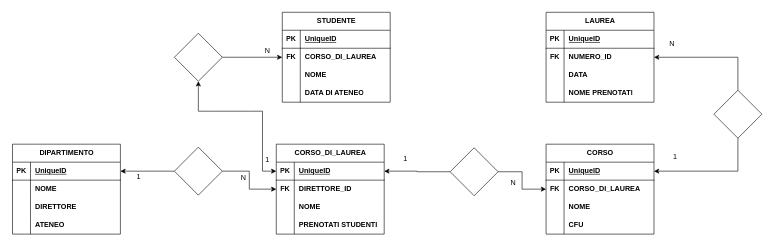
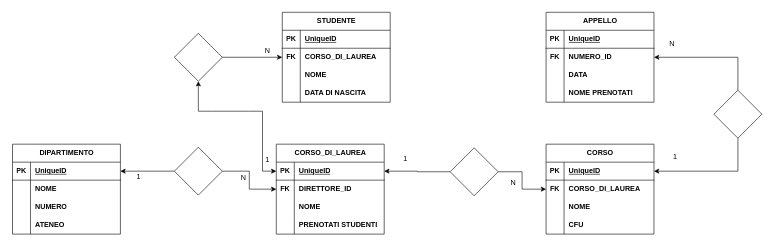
  <mxCell id="0" />
  <mxCell id="1" parent="0" />
  <mxCell id="2" value="DIPARTIMENTO" style="shape=table;startSize=30;container=1;collapsible=1;childLayout=tableLayout;fixedRows=1;rowLines=0;fontStyle=1;align=center;resizeLast=1;html=1;" vertex="1" parent="1"><mxGeometry x="20" y="240" width="180" height="150" as="geometry"><mxRectangle x="120" y="40" width="70" height="30" as="alternateBounds" /></mxGeometry></mxCell>
  <mxCell id="3" value="" style="shape=tableRow;horizontal=0;startSize=0;swimlaneHead=0;swimlaneBody=0;fillColor=none;collapsible=0;dropTarget=0;points=[[0,0.5],[1,0.5]];portConstraint=eastwest;top=0;left=0;right=0;bottom=1;" vertex="1" parent="2"><mxGeometry y="30" width="180" height="30" as="geometry" /></mxCell>
  <mxCell id="4" value="PK" style="shape=partialRectangle;connectable=0;fillColor=none;top=0;left=0;bottom=0;right=0;fontStyle=1;overflow=hidden;whiteSpace=wrap;html=1;" vertex="1" parent="3"><mxGeometry width="30" height="30" as="geometry"><mxRectangle width="30" height="30" as="alternateBounds" /></mxGeometry></mxCell>
  <mxCell id="5" value="UniqueID" style="shape=partialRectangle;connectable=0;fillColor=none;top=0;left=0;bottom=0;right=0;align=left;spacingLeft=6;fontStyle=5;overflow=hidden;whiteSpace=wrap;html=1;" vertex="1" parent="3"><mxGeometry x="30" width="150" height="30" as="geometry"><mxRectangle width="150" height="30" as="alternateBounds" /></mxGeometry></mxCell>
  <mxCell id="6" value="" style="shape=tableRow;horizontal=0;startSize=0;swimlaneHead=0;swimlaneBody=0;fillColor=none;collapsible=0;dropTarget=0;points=[[0,0.5],[1,0.5]];portConstraint=eastwest;top=0;left=0;right=0;bottom=0;" vertex="1" parent="2"><mxGeometry y="60" width="180" height="30" as="geometry" /></mxCell>
  <mxCell id="7" value="" style="shape=partialRectangle;connectable=0;fillColor=none;top=0;left=0;bottom=0;right=0;editable=1;overflow=hidden;whiteSpace=wrap;html=1;" vertex="1" parent="6"><mxGeometry width="30" height="30" as="geometry"><mxRectangle width="30" height="30" as="alternateBounds" /></mxGeometry></mxCell>
  <mxCell id="8" value="&lt;b&gt;NOME&lt;/b&gt;" style="shape=partialRectangle;connectable=0;fillColor=none;top=0;left=0;bottom=0;right=0;align=left;spacingLeft=6;overflow=hidden;whiteSpace=wrap;html=1;" vertex="1" parent="6"><mxGeometry x="30" width="150" height="30" as="geometry"><mxRectangle width="150" height="30" as="alternateBounds" /></mxGeometry></mxCell>
  <mxCell id="9" value="" style="shape=tableRow;horizontal=0;startSize=0;swimlaneHead=0;swimlaneBody=0;fillColor=none;collapsible=0;dropTarget=0;points=[[0,0.5],[1,0.5]];portConstraint=eastwest;top=0;left=0;right=0;bottom=0;" vertex="1" parent="2"><mxGeometry y="90" width="180" height="30" as="geometry" /></mxCell>
  <mxCell id="10" value="" style="shape=partialRectangle;connectable=0;fillColor=none;top=0;left=0;bottom=0;right=0;editable=1;overflow=hidden;whiteSpace=wrap;html=1;" vertex="1" parent="9"><mxGeometry width="30" height="30" as="geometry"><mxRectangle width="30" height="30" as="alternateBounds" /></mxGeometry></mxCell>
- <mxCell id="11" value="&lt;b&gt;DIRETTORE&lt;/b&gt;" style="shape=partialRectangle;connectable=0;fillColor=none;top=0;left=0;bottom=0;right=0;align=left;spacingLeft=6;overflow=hidden;whiteSpace=wrap;html=1;" vertex="1" parent="9"><mxGeometry x="30" width="150" height="30" as="geometry"><mxRectangle width="150" height="30" as="alternateBounds" /></mxGeometry></mxCell>
+ <mxCell id="11" value="&lt;b&gt;NUMERO&lt;/b&gt;" style="shape=partialRectangle;connectable=0;fillColor=none;top=0;left=0;bottom=0;right=0;align=left;spacingLeft=6;overflow=hidden;whiteSpace=wrap;html=1;" vertex="1" parent="9"><mxGeometry x="30" width="150" height="30" as="geometry"><mxRectangle width="150" height="30" as="alternateBounds" /></mxGeometry></mxCell>
  <mxCell id="12" value="" style="shape=tableRow;horizontal=0;startSize=0;swimlaneHead=0;swimlaneBody=0;fillColor=none;collapsible=0;dropTarget=0;points=[[0,0.5],[1,0.5]];portConstraint=eastwest;top=0;left=0;right=0;bottom=0;" vertex="1" parent="2"><mxGeometry y="120" width="180" height="30" as="geometry" /></mxCell>
  <mxCell id="13" value="" style="shape=partialRectangle;connectable=0;fillColor=none;top=0;left=0;bottom=0;right=0;editable=1;overflow=hidden;whiteSpace=wrap;html=1;" vertex="1" parent="12"><mxGeometry width="30" height="30" as="geometry"><mxRectangle width="30" height="30" as="alternateBounds" /></mxGeometry></mxCell>
  <mxCell id="14" value="&lt;b&gt;ATENEO&lt;/b&gt;" style="shape=partialRectangle;connectable=0;fillColor=none;top=0;left=0;bottom=0;right=0;align=left;spacingLeft=6;overflow=hidden;whiteSpace=wrap;html=1;" vertex="1" parent="12"><mxGeometry x="30" width="150" height="30" as="geometry"><mxRectangle width="150" height="30" as="alternateBounds" /></mxGeometry></mxCell>
  <mxCell id="15" style="edgeStyle=orthogonalEdgeStyle;rounded=0;orthogonalLoop=1;jettySize=auto;html=1;entryX=0;entryY=0.5;entryDx=0;entryDy=0;" edge="1" parent="1" source="17" target="22"><mxGeometry relative="1" as="geometry" /></mxCell>
  <mxCell id="16" style="edgeStyle=orthogonalEdgeStyle;rounded=0;orthogonalLoop=1;jettySize=auto;html=1;entryX=1;entryY=0.5;entryDx=0;entryDy=0;" edge="1" parent="1" source="17" target="3"><mxGeometry relative="1" as="geometry" /></mxCell>
  <mxCell id="17" value="" style="rhombus;whiteSpace=wrap;html=1;" vertex="1" parent="1"><mxGeometry x="290" y="245" width="80" height="80" as="geometry" /></mxCell>
  <mxCell id="18" value="CORSO_DI_LAUREA" style="shape=table;startSize=30;container=1;collapsible=1;childLayout=tableLayout;fixedRows=1;rowLines=0;fontStyle=1;align=center;resizeLast=1;html=1;" vertex="1" parent="1"><mxGeometry x="460" y="240" width="180" height="150" as="geometry" /></mxCell>
  <mxCell id="19" value="" style="shape=tableRow;horizontal=0;startSize=0;swimlaneHead=0;swimlaneBody=0;fillColor=none;collapsible=0;dropTarget=0;points=[[0,0.5],[1,0.5]];portConstraint=eastwest;top=0;left=0;right=0;bottom=1;" vertex="1" parent="18"><mxGeometry y="30" width="180" height="30" as="geometry" /></mxCell>
  <mxCell id="20" value="PK" style="shape=partialRectangle;connectable=0;fillColor=none;top=0;left=0;bottom=0;right=0;fontStyle=1;overflow=hidden;whiteSpace=wrap;html=1;" vertex="1" parent="19"><mxGeometry width="30" height="30" as="geometry"><mxRectangle width="30" height="30" as="alternateBounds" /></mxGeometry></mxCell>
  <mxCell id="21" value="UniqueID" style="shape=partialRectangle;connectable=0;fillColor=none;top=0;left=0;bottom=0;right=0;align=left;spacingLeft=6;fontStyle=5;overflow=hidden;whiteSpace=wrap;html=1;" vertex="1" parent="19"><mxGeometry x="30" width="150" height="30" as="geometry"><mxRectangle width="150" height="30" as="alternateBounds" /></mxGeometry></mxCell>
  <mxCell id="22" value="" style="shape=tableRow;horizontal=0;startSize=0;swimlaneHead=0;swimlaneBody=0;fillColor=none;collapsible=0;dropTarget=0;points=[[0,0.5],[1,0.5]];portConstraint=eastwest;top=0;left=0;right=0;bottom=0;" vertex="1" parent="18"><mxGeometry y="60" width="180" height="30" as="geometry" /></mxCell>
  <mxCell id="23" value="&lt;b&gt;FK&lt;/b&gt;" style="shape=partialRectangle;connectable=0;fillColor=none;top=0;left=0;bottom=0;right=0;editable=1;overflow=hidden;whiteSpace=wrap;html=1;" vertex="1" parent="22"><mxGeometry width="30" height="30" as="geometry"><mxRectangle width="30" height="30" as="alternateBounds" /></mxGeometry></mxCell>
  <mxCell id="24" value="&lt;b&gt;DIRETTORE_ID&lt;/b&gt;" style="shape=partialRectangle;connectable=0;fillColor=none;top=0;left=0;bottom=0;right=0;align=left;spacingLeft=6;overflow=hidden;whiteSpace=wrap;html=1;" vertex="1" parent="22"><mxGeometry x="30" width="150" height="30" as="geometry"><mxRectangle width="150" height="30" as="alternateBounds" /></mxGeometry></mxCell>
  <mxCell id="25" value="" style="shape=tableRow;horizontal=0;startSize=0;swimlaneHead=0;swimlaneBody=0;fillColor=none;collapsible=0;dropTarget=0;points=[[0,0.5],[1,0.5]];portConstraint=eastwest;top=0;left=0;right=0;bottom=0;" vertex="1" parent="18"><mxGeometry y="90" width="180" height="30" as="geometry" /></mxCell>
  <mxCell id="26" value="" style="shape=partialRectangle;connectable=0;fillColor=none;top=0;left=0;bottom=0;right=0;editable=1;overflow=hidden;whiteSpace=wrap;html=1;" vertex="1" parent="25"><mxGeometry width="30" height="30" as="geometry"><mxRectangle width="30" height="30" as="alternateBounds" /></mxGeometry></mxCell>
  <mxCell id="27" value="&lt;b&gt;NOME&lt;/b&gt;" style="shape=partialRectangle;connectable=0;fillColor=none;top=0;left=0;bottom=0;right=0;align=left;spacingLeft=6;overflow=hidden;whiteSpace=wrap;html=1;" vertex="1" parent="25"><mxGeometry x="30" width="150" height="30" as="geometry"><mxRectangle width="150" height="30" as="alternateBounds" /></mxGeometry></mxCell>
  <mxCell id="28" value="" style="shape=tableRow;horizontal=0;startSize=0;swimlaneHead=0;swimlaneBody=0;fillColor=none;collapsible=0;dropTarget=0;points=[[0,0.5],[1,0.5]];portConstraint=eastwest;top=0;left=0;right=0;bottom=0;" vertex="1" parent="18"><mxGeometry y="120" width="180" height="30" as="geometry" /></mxCell>
  <mxCell id="29" value="" style="shape=partialRectangle;connectable=0;fillColor=none;top=0;left=0;bottom=0;right=0;editable=1;overflow=hidden;whiteSpace=wrap;html=1;" vertex="1" parent="28"><mxGeometry width="30" height="30" as="geometry"><mxRectangle width="30" height="30" as="alternateBounds" /></mxGeometry></mxCell>
  <mxCell id="30" value="&lt;b&gt;PRENOTATI STUDENTI&lt;/b&gt;" style="shape=partialRectangle;connectable=0;fillColor=none;top=0;left=0;bottom=0;right=0;align=left;spacingLeft=6;overflow=hidden;whiteSpace=wrap;html=1;" vertex="1" parent="28"><mxGeometry x="30" width="150" height="30" as="geometry"><mxRectangle width="150" height="30" as="alternateBounds" /></mxGeometry></mxCell>
  <mxCell id="31" value="1" style="text;html=1;align=center;verticalAlign=middle;resizable=0;points=[];autosize=1;strokeColor=none;fillColor=none;" vertex="1" parent="1"><mxGeometry x="215" y="280" width="30" height="30" as="geometry" /></mxCell>
  <mxCell id="32" value="CORSO" style="shape=table;startSize=30;container=1;collapsible=1;childLayout=tableLayout;fixedRows=1;rowLines=0;fontStyle=1;align=center;resizeLast=1;html=1;" vertex="1" parent="1"><mxGeometry x="910" y="240" width="180" height="150" as="geometry" /></mxCell>
  <mxCell id="33" value="" style="shape=tableRow;horizontal=0;startSize=0;swimlaneHead=0;swimlaneBody=0;fillColor=none;collapsible=0;dropTarget=0;points=[[0,0.5],[1,0.5]];portConstraint=eastwest;top=0;left=0;right=0;bottom=1;" vertex="1" parent="32"><mxGeometry y="30" width="180" height="30" as="geometry" /></mxCell>
  <mxCell id="34" value="PK" style="shape=partialRectangle;connectable=0;fillColor=none;top=0;left=0;bottom=0;right=0;fontStyle=1;overflow=hidden;whiteSpace=wrap;html=1;" vertex="1" parent="33"><mxGeometry width="30" height="30" as="geometry"><mxRectangle width="30" height="30" as="alternateBounds" /></mxGeometry></mxCell>
  <mxCell id="35" value="UniqueID" style="shape=partialRectangle;connectable=0;fillColor=none;top=0;left=0;bottom=0;right=0;align=left;spacingLeft=6;fontStyle=5;overflow=hidden;whiteSpace=wrap;html=1;" vertex="1" parent="33"><mxGeometry x="30" width="150" height="30" as="geometry"><mxRectangle width="150" height="30" as="alternateBounds" /></mxGeometry></mxCell>
  <mxCell id="36" value="" style="shape=tableRow;horizontal=0;startSize=0;swimlaneHead=0;swimlaneBody=0;fillColor=none;collapsible=0;dropTarget=0;points=[[0,0.5],[1,0.5]];portConstraint=eastwest;top=0;left=0;right=0;bottom=0;" vertex="1" parent="32"><mxGeometry y="60" width="180" height="30" as="geometry" /></mxCell>
  <mxCell id="37" value="&lt;b&gt;FK&lt;/b&gt;" style="shape=partialRectangle;connectable=0;fillColor=none;top=0;left=0;bottom=0;right=0;editable=1;overflow=hidden;whiteSpace=wrap;html=1;" vertex="1" parent="36"><mxGeometry width="30" height="30" as="geometry"><mxRectangle width="30" height="30" as="alternateBounds" /></mxGeometry></mxCell>
  <mxCell id="38" value="&lt;b&gt;CORSO_DI_LAUREA&lt;/b&gt;" style="shape=partialRectangle;connectable=0;fillColor=none;top=0;left=0;bottom=0;right=0;align=left;spacingLeft=6;overflow=hidden;whiteSpace=wrap;html=1;" vertex="1" parent="36"><mxGeometry x="30" width="150" height="30" as="geometry"><mxRectangle width="150" height="30" as="alternateBounds" /></mxGeometry></mxCell>
  <mxCell id="39" value="" style="shape=tableRow;horizontal=0;startSize=0;swimlaneHead=0;swimlaneBody=0;fillColor=none;collapsible=0;dropTarget=0;points=[[0,0.5],[1,0.5]];portConstraint=eastwest;top=0;left=0;right=0;bottom=0;" vertex="1" parent="32"><mxGeometry y="90" width="180" height="30" as="geometry" /></mxCell>
  <mxCell id="40" value="" style="shape=partialRectangle;connectable=0;fillColor=none;top=0;left=0;bottom=0;right=0;editable=1;overflow=hidden;whiteSpace=wrap;html=1;" vertex="1" parent="39"><mxGeometry width="30" height="30" as="geometry"><mxRectangle width="30" height="30" as="alternateBounds" /></mxGeometry></mxCell>
  <mxCell id="41" value="&lt;b&gt;NOME&lt;/b&gt;" style="shape=partialRectangle;connectable=0;fillColor=none;top=0;left=0;bottom=0;right=0;align=left;spacingLeft=6;overflow=hidden;whiteSpace=wrap;html=1;" vertex="1" parent="39"><mxGeometry x="30" width="150" height="30" as="geometry"><mxRectangle width="150" height="30" as="alternateBounds" /></mxGeometry></mxCell>
  <mxCell id="42" value="" style="shape=tableRow;horizontal=0;startSize=0;swimlaneHead=0;swimlaneBody=0;fillColor=none;collapsible=0;dropTarget=0;points=[[0,0.5],[1,0.5]];portConstraint=eastwest;top=0;left=0;right=0;bottom=0;" vertex="1" parent="32"><mxGeometry y="120" width="180" height="30" as="geometry" /></mxCell>
  <mxCell id="43" value="" style="shape=partialRectangle;connectable=0;fillColor=none;top=0;left=0;bottom=0;right=0;editable=1;overflow=hidden;whiteSpace=wrap;html=1;" vertex="1" parent="42"><mxGeometry width="30" height="30" as="geometry"><mxRectangle width="30" height="30" as="alternateBounds" /></mxGeometry></mxCell>
  <mxCell id="44" value="&lt;b&gt;CFU&lt;/b&gt;" style="shape=partialRectangle;connectable=0;fillColor=none;top=0;left=0;bottom=0;right=0;align=left;spacingLeft=6;overflow=hidden;whiteSpace=wrap;html=1;" vertex="1" parent="42"><mxGeometry x="30" width="150" height="30" as="geometry"><mxRectangle width="150" height="30" as="alternateBounds" /></mxGeometry></mxCell>
  <mxCell id="45" value="N" style="text;html=1;align=center;verticalAlign=middle;resizable=0;points=[];autosize=1;strokeColor=none;fillColor=none;" vertex="1" parent="1"><mxGeometry x="390" y="281" width="30" height="30" as="geometry" /></mxCell>
  <mxCell id="46" style="edgeStyle=orthogonalEdgeStyle;rounded=0;orthogonalLoop=1;jettySize=auto;html=1;entryX=0;entryY=0.5;entryDx=0;entryDy=0;" edge="1" parent="1" source="48" target="36"><mxGeometry relative="1" as="geometry" /></mxCell>
  <mxCell id="47" style="edgeStyle=orthogonalEdgeStyle;rounded=0;orthogonalLoop=1;jettySize=auto;html=1;entryX=1;entryY=0.5;entryDx=0;entryDy=0;" edge="1" parent="1" source="48" target="19"><mxGeometry relative="1" as="geometry" /></mxCell>
  <mxCell id="48" value="" style="rhombus;whiteSpace=wrap;html=1;" vertex="1" parent="1"><mxGeometry x="750" y="246" width="80" height="80" as="geometry" /></mxCell>
  <mxCell id="49" value="STUDENTE" style="shape=table;startSize=30;container=1;collapsible=1;childLayout=tableLayout;fixedRows=1;rowLines=0;fontStyle=1;align=center;resizeLast=1;html=1;" vertex="1" parent="1"><mxGeometry x="470" y="20" width="180" height="150" as="geometry" /></mxCell>
  <mxCell id="50" value="" style="shape=tableRow;horizontal=0;startSize=0;swimlaneHead=0;swimlaneBody=0;fillColor=none;collapsible=0;dropTarget=0;points=[[0,0.5],[1,0.5]];portConstraint=eastwest;top=0;left=0;right=0;bottom=1;" vertex="1" parent="49"><mxGeometry y="30" width="180" height="30" as="geometry" /></mxCell>
  <mxCell id="51" value="PK" style="shape=partialRectangle;connectable=0;fillColor=none;top=0;left=0;bottom=0;right=0;fontStyle=1;overflow=hidden;whiteSpace=wrap;html=1;" vertex="1" parent="50"><mxGeometry width="30" height="30" as="geometry"><mxRectangle width="30" height="30" as="alternateBounds" /></mxGeometry></mxCell>
  <mxCell id="52" value="UniqueID" style="shape=partialRectangle;connectable=0;fillColor=none;top=0;left=0;bottom=0;right=0;align=left;spacingLeft=6;fontStyle=5;overflow=hidden;whiteSpace=wrap;html=1;" vertex="1" parent="50"><mxGeometry x="30" width="150" height="30" as="geometry"><mxRectangle width="150" height="30" as="alternateBounds" /></mxGeometry></mxCell>
  <mxCell id="53" value="" style="shape=tableRow;horizontal=0;startSize=0;swimlaneHead=0;swimlaneBody=0;fillColor=none;collapsible=0;dropTarget=0;points=[[0,0.5],[1,0.5]];portConstraint=eastwest;top=0;left=0;right=0;bottom=0;" vertex="1" parent="49"><mxGeometry y="60" width="180" height="30" as="geometry" /></mxCell>
  <mxCell id="54" value="&lt;b&gt;FK&lt;/b&gt;" style="shape=partialRectangle;connectable=0;fillColor=none;top=0;left=0;bottom=0;right=0;editable=1;overflow=hidden;whiteSpace=wrap;html=1;" vertex="1" parent="53"><mxGeometry width="30" height="30" as="geometry"><mxRectangle width="30" height="30" as="alternateBounds" /></mxGeometry></mxCell>
  <mxCell id="55" value="&lt;b&gt;CORSO_DI_LAUREA&lt;/b&gt;" style="shape=partialRectangle;connectable=0;fillColor=none;top=0;left=0;bottom=0;right=0;align=left;spacingLeft=6;overflow=hidden;whiteSpace=wrap;html=1;" vertex="1" parent="53"><mxGeometry x="30" width="150" height="30" as="geometry"><mxRectangle width="150" height="30" as="alternateBounds" /></mxGeometry></mxCell>
  <mxCell id="56" value="" style="shape=tableRow;horizontal=0;startSize=0;swimlaneHead=0;swimlaneBody=0;fillColor=none;collapsible=0;dropTarget=0;points=[[0,0.5],[1,0.5]];portConstraint=eastwest;top=0;left=0;right=0;bottom=0;" vertex="1" parent="49"><mxGeometry y="90" width="180" height="30" as="geometry" /></mxCell>
  <mxCell id="57" value="" style="shape=partialRectangle;connectable=0;fillColor=none;top=0;left=0;bottom=0;right=0;editable=1;overflow=hidden;whiteSpace=wrap;html=1;" vertex="1" parent="56"><mxGeometry width="30" height="30" as="geometry"><mxRectangle width="30" height="30" as="alternateBounds" /></mxGeometry></mxCell>
  <mxCell id="58" value="&lt;b&gt;NOME&lt;/b&gt;" style="shape=partialRectangle;connectable=0;fillColor=none;top=0;left=0;bottom=0;right=0;align=left;spacingLeft=6;overflow=hidden;whiteSpace=wrap;html=1;" vertex="1" parent="56"><mxGeometry x="30" width="150" height="30" as="geometry"><mxRectangle width="150" height="30" as="alternateBounds" /></mxGeometry></mxCell>
  <mxCell id="59" value="" style="shape=tableRow;horizontal=0;startSize=0;swimlaneHead=0;swimlaneBody=0;fillColor=none;collapsible=0;dropTarget=0;points=[[0,0.5],[1,0.5]];portConstraint=eastwest;top=0;left=0;right=0;bottom=0;" vertex="1" parent="49"><mxGeometry y="120" width="180" height="30" as="geometry" /></mxCell>
  <mxCell id="60" value="" style="shape=partialRectangle;connectable=0;fillColor=none;top=0;left=0;bottom=0;right=0;editable=1;overflow=hidden;whiteSpace=wrap;html=1;" vertex="1" parent="59"><mxGeometry width="30" height="30" as="geometry"><mxRectangle width="30" height="30" as="alternateBounds" /></mxGeometry></mxCell>
- <mxCell id="61" value="&lt;b&gt;DATA DI ATENEO&lt;/b&gt;" style="shape=partialRectangle;connectable=0;fillColor=none;top=0;left=0;bottom=0;right=0;align=left;spacingLeft=6;overflow=hidden;whiteSpace=wrap;html=1;" vertex="1" parent="59"><mxGeometry x="30" width="150" height="30" as="geometry"><mxRectangle width="150" height="30" as="alternateBounds" /></mxGeometry></mxCell>
- <mxCell id="62" value="LAUREA" style="shape=table;startSize=30;container=1;collapsible=1;childLayout=tableLayout;fixedRows=1;rowLines=0;fontStyle=1;align=center;resizeLast=1;html=1;" vertex="1" parent="1"><mxGeometry x="910" y="20" width="180" height="150" as="geometry" /></mxCell>
+ <mxCell id="61" value="&lt;b&gt;DATA DI NASCITA&lt;/b&gt;" style="shape=partialRectangle;connectable=0;fillColor=none;top=0;left=0;bottom=0;right=0;align=left;spacingLeft=6;overflow=hidden;whiteSpace=wrap;html=1;" vertex="1" parent="59"><mxGeometry x="30" width="150" height="30" as="geometry"><mxRectangle width="150" height="30" as="alternateBounds" /></mxGeometry></mxCell>
+ <mxCell id="62" value="APPELLO" style="shape=table;startSize=30;container=1;collapsible=1;childLayout=tableLayout;fixedRows=1;rowLines=0;fontStyle=1;align=center;resizeLast=1;html=1;" vertex="1" parent="1"><mxGeometry x="910" y="20" width="180" height="150" as="geometry" /></mxCell>
  <mxCell id="63" value="" style="shape=tableRow;horizontal=0;startSize=0;swimlaneHead=0;swimlaneBody=0;fillColor=none;collapsible=0;dropTarget=0;points=[[0,0.5],[1,0.5]];portConstraint=eastwest;top=0;left=0;right=0;bottom=1;" vertex="1" parent="62"><mxGeometry y="30" width="180" height="30" as="geometry" /></mxCell>
  <mxCell id="64" value="PK" style="shape=partialRectangle;connectable=0;fillColor=none;top=0;left=0;bottom=0;right=0;fontStyle=1;overflow=hidden;whiteSpace=wrap;html=1;" vertex="1" parent="63"><mxGeometry width="30" height="30" as="geometry"><mxRectangle width="30" height="30" as="alternateBounds" /></mxGeometry></mxCell>
  <mxCell id="65" value="UniqueID" style="shape=partialRectangle;connectable=0;fillColor=none;top=0;left=0;bottom=0;right=0;align=left;spacingLeft=6;fontStyle=5;overflow=hidden;whiteSpace=wrap;html=1;" vertex="1" parent="63"><mxGeometry x="30" width="150" height="30" as="geometry"><mxRectangle width="150" height="30" as="alternateBounds" /></mxGeometry></mxCell>
  <mxCell id="66" value="" style="shape=tableRow;horizontal=0;startSize=0;swimlaneHead=0;swimlaneBody=0;fillColor=none;collapsible=0;dropTarget=0;points=[[0,0.5],[1,0.5]];portConstraint=eastwest;top=0;left=0;right=0;bottom=0;" vertex="1" parent="62"><mxGeometry y="60" width="180" height="30" as="geometry" /></mxCell>
  <mxCell id="67" value="&lt;b&gt;FK&lt;/b&gt;" style="shape=partialRectangle;connectable=0;fillColor=none;top=0;left=0;bottom=0;right=0;editable=1;overflow=hidden;whiteSpace=wrap;html=1;" vertex="1" parent="66"><mxGeometry width="30" height="30" as="geometry"><mxRectangle width="30" height="30" as="alternateBounds" /></mxGeometry></mxCell>
  <mxCell id="68" value="&lt;b&gt;NUMERO_ID&lt;/b&gt;" style="shape=partialRectangle;connectable=0;fillColor=none;top=0;left=0;bottom=0;right=0;align=left;spacingLeft=6;overflow=hidden;whiteSpace=wrap;html=1;" vertex="1" parent="66"><mxGeometry x="30" width="150" height="30" as="geometry"><mxRectangle width="150" height="30" as="alternateBounds" /></mxGeometry></mxCell>
  <mxCell id="69" value="" style="shape=tableRow;horizontal=0;startSize=0;swimlaneHead=0;swimlaneBody=0;fillColor=none;collapsible=0;dropTarget=0;points=[[0,0.5],[1,0.5]];portConstraint=eastwest;top=0;left=0;right=0;bottom=0;" vertex="1" parent="62"><mxGeometry y="90" width="180" height="30" as="geometry" /></mxCell>
  <mxCell id="70" value="" style="shape=partialRectangle;connectable=0;fillColor=none;top=0;left=0;bottom=0;right=0;editable=1;overflow=hidden;whiteSpace=wrap;html=1;" vertex="1" parent="69"><mxGeometry width="30" height="30" as="geometry"><mxRectangle width="30" height="30" as="alternateBounds" /></mxGeometry></mxCell>
  <mxCell id="71" value="&lt;b&gt;DATA&lt;/b&gt;" style="shape=partialRectangle;connectable=0;fillColor=none;top=0;left=0;bottom=0;right=0;align=left;spacingLeft=6;overflow=hidden;whiteSpace=wrap;html=1;" vertex="1" parent="69"><mxGeometry x="30" width="150" height="30" as="geometry"><mxRectangle width="150" height="30" as="alternateBounds" /></mxGeometry></mxCell>
  <mxCell id="72" value="" style="shape=tableRow;horizontal=0;startSize=0;swimlaneHead=0;swimlaneBody=0;fillColor=none;collapsible=0;dropTarget=0;points=[[0,0.5],[1,0.5]];portConstraint=eastwest;top=0;left=0;right=0;bottom=0;" vertex="1" parent="62"><mxGeometry y="120" width="180" height="30" as="geometry" /></mxCell>
  <mxCell id="73" value="" style="shape=partialRectangle;connectable=0;fillColor=none;top=0;left=0;bottom=0;right=0;editable=1;overflow=hidden;whiteSpace=wrap;html=1;" vertex="1" parent="72"><mxGeometry width="30" height="30" as="geometry"><mxRectangle width="30" height="30" as="alternateBounds" /></mxGeometry></mxCell>
  <mxCell id="74" value="&lt;b&gt;NOME PRENOTATI&lt;/b&gt;" style="shape=partialRectangle;connectable=0;fillColor=none;top=0;left=0;bottom=0;right=0;align=left;spacingLeft=6;overflow=hidden;whiteSpace=wrap;html=1;" vertex="1" parent="72"><mxGeometry x="30" width="150" height="30" as="geometry"><mxRectangle width="150" height="30" as="alternateBounds" /></mxGeometry></mxCell>
  <mxCell id="75" value="1" style="text;html=1;align=center;verticalAlign=middle;resizable=0;points=[];autosize=1;strokeColor=none;fillColor=none;" vertex="1" parent="1"><mxGeometry x="660" y="250" width="30" height="30" as="geometry" /></mxCell>
  <mxCell id="76" value="N" style="text;html=1;align=center;verticalAlign=middle;resizable=0;points=[];autosize=1;strokeColor=none;fillColor=none;" vertex="1" parent="1"><mxGeometry x="840" y="290" width="30" height="30" as="geometry" /></mxCell>
  <mxCell id="77" style="edgeStyle=orthogonalEdgeStyle;rounded=0;orthogonalLoop=1;jettySize=auto;html=1;entryX=1;entryY=0.5;entryDx=0;entryDy=0;" edge="1" parent="1" source="79" target="66"><mxGeometry relative="1" as="geometry" /></mxCell>
  <mxCell id="78" style="edgeStyle=orthogonalEdgeStyle;rounded=0;orthogonalLoop=1;jettySize=auto;html=1;entryX=1;entryY=0.5;entryDx=0;entryDy=0;" edge="1" parent="1" source="79" target="33"><mxGeometry relative="1" as="geometry" /></mxCell>
  <mxCell id="79" value="" style="rhombus;whiteSpace=wrap;html=1;" vertex="1" parent="1"><mxGeometry x="1190" y="150" width="80" height="80" as="geometry" /></mxCell>
  <mxCell id="80" value="1" style="text;html=1;align=center;verticalAlign=middle;resizable=0;points=[];autosize=1;strokeColor=none;fillColor=none;" vertex="1" parent="1"><mxGeometry x="1110" y="246" width="30" height="30" as="geometry" /></mxCell>
  <mxCell id="81" style="edgeStyle=orthogonalEdgeStyle;rounded=0;orthogonalLoop=1;jettySize=auto;html=1;entryX=0;entryY=0.5;entryDx=0;entryDy=0;" edge="1" parent="1" source="82" target="53"><mxGeometry relative="1" as="geometry" /></mxCell>
  <mxCell id="82" value="" style="rhombus;whiteSpace=wrap;html=1;" vertex="1" parent="1"><mxGeometry x="290" y="55" width="80" height="80" as="geometry" /></mxCell>
  <mxCell id="83" style="edgeStyle=orthogonalEdgeStyle;rounded=0;orthogonalLoop=1;jettySize=auto;html=1;entryX=0.5;entryY=1;entryDx=0;entryDy=0;" edge="1" parent="1" source="85" target="82"><mxGeometry relative="1" as="geometry" /></mxCell>
  <mxCell id="84" style="edgeStyle=orthogonalEdgeStyle;rounded=0;orthogonalLoop=1;jettySize=auto;html=1;entryX=0;entryY=0.5;entryDx=0;entryDy=0;" edge="1" parent="1" source="85" target="19"><mxGeometry relative="1" as="geometry" /></mxCell>
  <mxCell id="85" value="" style="line;strokeWidth=1;rotatable=0;dashed=0;labelPosition=right;align=left;verticalAlign=middle;spacingTop=0;spacingLeft=6;points=[];portConstraint=eastwest;" vertex="1" parent="1"><mxGeometry x="354" width="60" height="10" as="geometry" y="180" /></mxCell>
  <mxCell id="86" value="N" style="text;html=1;align=center;verticalAlign=middle;resizable=0;points=[];autosize=1;strokeColor=none;fillColor=none;" vertex="1" parent="1"><mxGeometry x="430" y="70" width="30" height="30" as="geometry" /></mxCell>
  <mxCell id="87" value="1" style="text;html=1;align=center;verticalAlign=middle;resizable=0;points=[];autosize=1;strokeColor=none;fillColor=none;" vertex="1" parent="1"><mxGeometry x="430" y="251" width="30" height="30" as="geometry" /></mxCell>
  <mxCell id="88" value="N" style="text;html=1;align=center;verticalAlign=middle;resizable=0;points=[];autosize=1;strokeColor=none;fillColor=none;" vertex="1" parent="1"><mxGeometry x="1105" y="58" width="30" height="30" as="geometry" /></mxCell>
